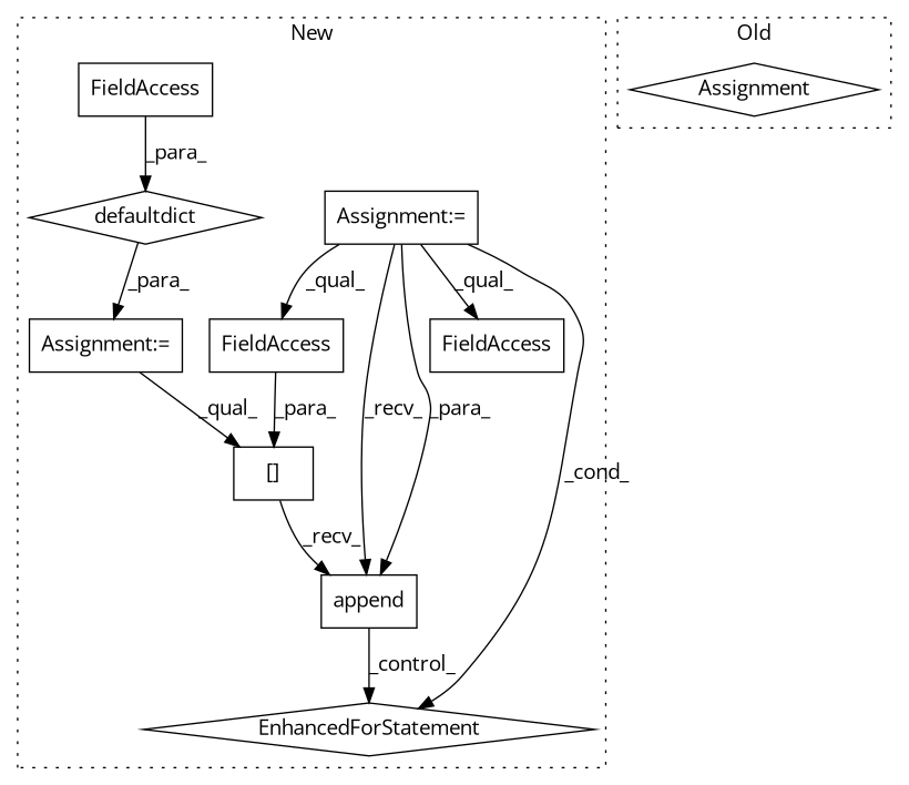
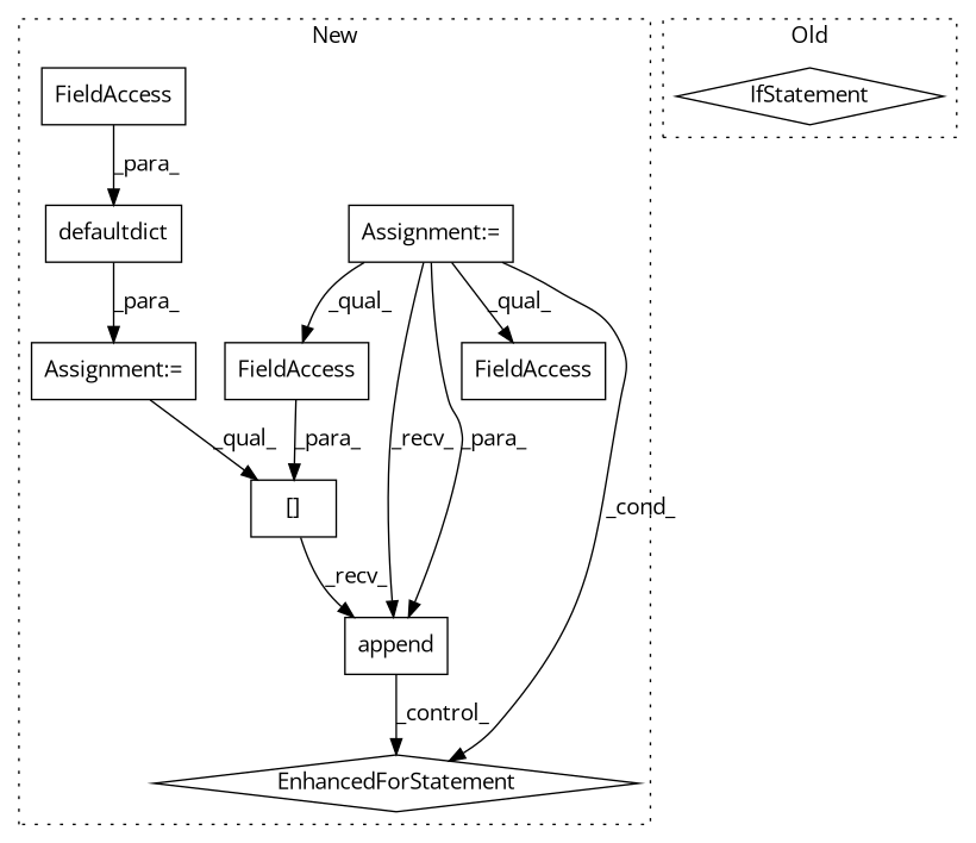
  digraph {
    fontname="Open Sans"
    node [a=22 fontname="Open Sans" l="53,2" s="634,712" shape=box]
    edge [fontname="Open Sans"]
-   n1 [a=32 l="12,1" label=defaultdict s="611,627" shape=diamond]
+   n1 [a=32 l="12,1" label=defaultdict s="611,627"]
    n2 [a=7 l=1 label="Assignment:=" s=610]
    n3 [a=2 l="6,1" label="[]" s="918,932"]
    n4 [a=7 label="Assignment:="]
    n5 [a=70 label=EnhancedForStatement shape=diamond]
    n6 [l=4 label=FieldAccess s=623]
    n7 [a=32 l="7,1" label=append s="934,951"]
    n8 [l=8 label=FieldAccess s=924]
    n9 [l=8 label=FieldAccess s=803]
-   n10 [a=25 l=29 label=Assignment s=1418 shape=diamond]
+   n10 [a=25 l=29 label=IfStatement s=1418 shape=diamond]
    subgraph cluster_1 {
      label=New
      style=dotted
      n1
      n2
      n3
      n4
      n5
      n6
      n7
      n8
      n9
    }
    subgraph cluster_2 {
      label=Old
      style=dotted
      n10
    }
    n1 -> n2 [label=_para_]
    n2 -> n3 [label=_qual_]
    n3 -> n7 [label=_recv_]
    n4 -> n5 [label=_cond_]
    n4 -> n7 [label=_para_]
    n4 -> n7 [label=_recv_]
    n4 -> n8 [label=_qual_]
    n4 -> n9 [label=_qual_]
    n6 -> n1 [label=_para_]
    n7 -> n5 [label=_control_]
    n8 -> n3 [label=_para_]
  }
